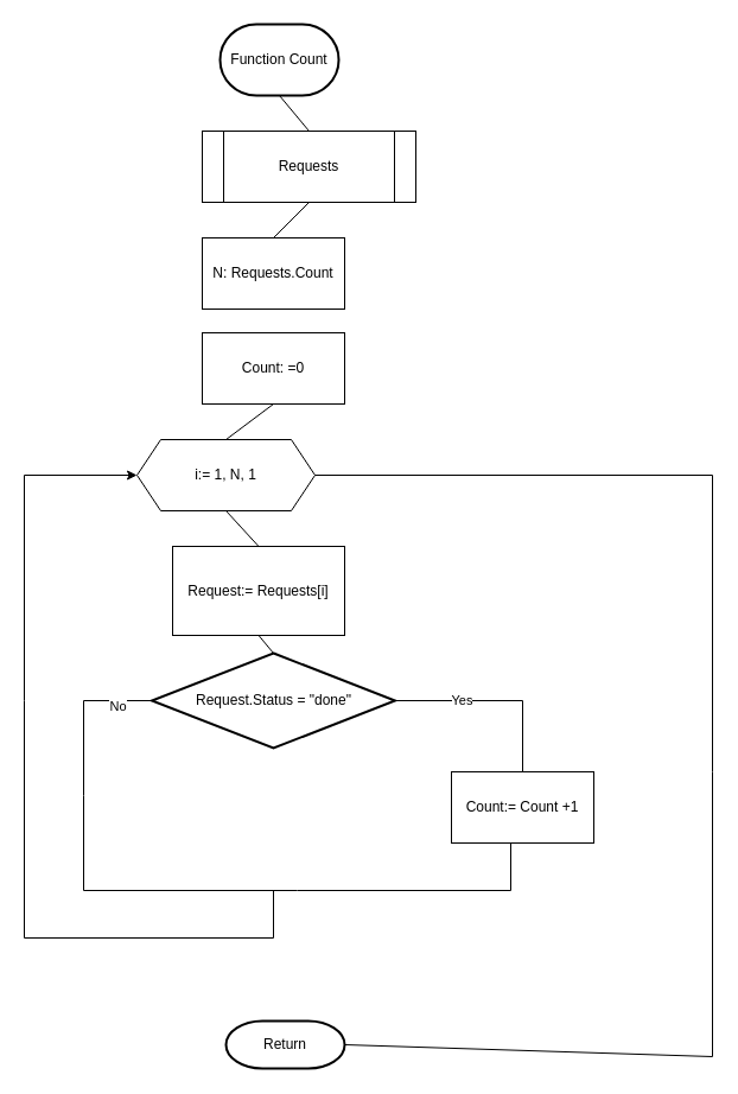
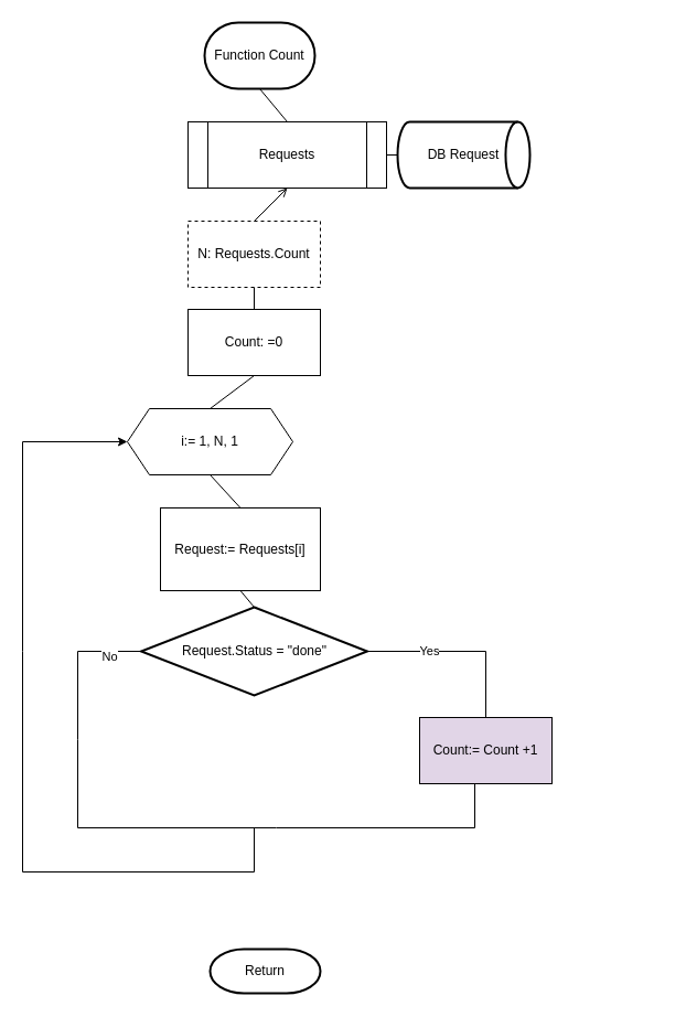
  <mxCell id="0" />
  <mxCell id="1" parent="0" />
+ <mxCell id="2" value="DB Request" style="strokeWidth=2;html=1;shape=mxgraph.flowchart.direct_data;whiteSpace=wrap;" parent="1" vertex="1"><mxGeometry x="360" y="110" width="120" height="60" as="geometry" /></mxCell>
  <mxCell id="3" value="Requests" style="shape=process;whiteSpace=wrap;html=1;backgroundOutline=1;" parent="1" vertex="1"><mxGeometry x="170" y="110" width="180" height="60" as="geometry" /></mxCell>
- <mxCell id="4" value="N: Requests.Count" style="rounded=0;whiteSpace=wrap;html=1;" parent="1" vertex="1"><mxGeometry x="170" y="200" width="120" height="60" as="geometry" /></mxCell>
+ <mxCell id="4" value="N: Requests.Count" style="rounded=0;whiteSpace=wrap;html=1;dashed=1;" parent="1" vertex="1"><mxGeometry x="170" y="200" width="120" height="60" as="geometry" /></mxCell>
  <mxCell id="5" value="Count: =0" style="rounded=0;whiteSpace=wrap;html=1;" parent="1" vertex="1"><mxGeometry x="170" y="280" width="120" height="60" as="geometry" /></mxCell>
  <mxCell id="6" value="i:= 1, N, 1" style="shape=hexagon;perimeter=hexagonPerimeter2;whiteSpace=wrap;html=1;fixedSize=1;" parent="1" vertex="1"><mxGeometry x="115" y="370" width="150" height="60" as="geometry" /></mxCell>
  <mxCell id="7" value="Request:= Requests[i]" style="rounded=0;whiteSpace=wrap;html=1;" parent="1" vertex="1"><mxGeometry x="145" y="460" width="145" height="75" as="geometry" /></mxCell>
- <mxCell id="8" value="Count:= Count +1" style="rounded=0;whiteSpace=wrap;html=1;" parent="1" vertex="1"><mxGeometry x="380" y="650" width="120" height="60" as="geometry" /></mxCell>
+ <mxCell id="8" value="Count:= Count +1" style="rounded=0;whiteSpace=wrap;html=1;fillColor=#e1d5e7;" parent="1" vertex="1"><mxGeometry x="380" y="650" width="120" height="60" as="geometry" /></mxCell>
  <mxCell id="9" value="Request.Status = &quot;done&quot;" style="strokeWidth=2;html=1;shape=mxgraph.flowchart.decision;whiteSpace=wrap;" parent="1" vertex="1"><mxGeometry x="127.5" y="550" width="205" height="80" as="geometry" /></mxCell>
  <mxCell id="10" value="" style="endArrow=none;html=1;rounded=0;entryX=0;entryY=0.5;entryDx=0;entryDy=0;entryPerimeter=0;exitX=0.5;exitY=1;exitDx=0;exitDy=0;" parent="1" target="9" edge="1"><mxGeometry width="50" height="50" relative="1" as="geometry"><mxPoint x="430" y="710" as="sourcePoint" /><mxPoint x="430" y="640" as="targetPoint" /><Array as="points"><mxPoint x="430" y="750" /><mxPoint x="250" y="750" /><mxPoint x="70" y="750" /><mxPoint x="70" y="670" /><mxPoint x="70" y="590" /></Array></mxGeometry></mxCell>
  <mxCell id="11" value="No" style="edgeLabel;html=1;align=center;verticalAlign=middle;resizable=0;points=[];" parent="10" vertex="1" connectable="0"><mxGeometry x="0.904" y="-4" relative="1" as="geometry"><mxPoint as="offset" /></mxGeometry></mxCell>
  <mxCell id="12" value="" style="endArrow=classic;html=1;rounded=0;entryX=0;entryY=0.5;entryDx=0;entryDy=0;" parent="1" target="6" edge="1"><mxGeometry width="50" height="50" relative="1" as="geometry"><mxPoint x="230" y="750" as="sourcePoint" /><mxPoint x="410" y="580" as="targetPoint" /><Array as="points"><mxPoint x="230" y="790" /><mxPoint x="20" y="790" /><mxPoint x="20" y="590" /><mxPoint x="20" y="400" /></Array></mxGeometry></mxCell>
  <mxCell id="13" value="Function Count" style="strokeWidth=2;html=1;shape=mxgraph.flowchart.terminator;whiteSpace=wrap;" parent="1" vertex="1"><mxGeometry x="185" y="20" width="100" height="60" as="geometry" /></mxCell>
  <mxCell id="14" value="Return" style="strokeWidth=2;html=1;shape=mxgraph.flowchart.terminator;whiteSpace=wrap;" parent="1" vertex="1"><mxGeometry x="190" y="860" width="100" height="40" as="geometry" /></mxCell>
  <mxCell id="15" value="" style="endArrow=none;html=1;rounded=0;entryX=0.5;entryY=1;entryDx=0;entryDy=0;entryPerimeter=0;exitX=0.5;exitY=0;exitDx=0;exitDy=0;" edge="1" parent="1" source="3" target="13"><mxGeometry width="50" height="50" relative="1" as="geometry"><mxPoint x="20" y="190" as="sourcePoint" /><mxPoint x="70" y="140" as="targetPoint" /></mxGeometry></mxCell>
- <mxCell id="17" value="" style="endArrow=none;html=1;rounded=0;entryX=0.5;entryY=1;entryDx=0;entryDy=0;exitX=0.5;exitY=0;exitDx=0;exitDy=0;" edge="1" parent="1" source="4" target="3"><mxGeometry width="50" height="50" relative="1" as="geometry"><mxPoint x="40" y="270" as="sourcePoint" /><mxPoint x="90" y="220" as="targetPoint" /></mxGeometry></mxCell>
+ <mxCell id="16" value="" style="endArrow=none;html=1;rounded=0;entryX=0;entryY=0.5;entryDx=0;entryDy=0;entryPerimeter=0;exitX=1;exitY=0.5;exitDx=0;exitDy=0;" edge="1" parent="1" source="3" target="2"><mxGeometry width="50" height="50" relative="1" as="geometry"><mxPoint x="340" y="240" as="sourcePoint" /><mxPoint x="390" y="190" as="targetPoint" /></mxGeometry></mxCell>
+ <mxCell id="17" value="" style="endArrow=open;html=1;rounded=0;entryX=0.5;entryY=1;entryDx=0;entryDy=0;exitX=0.5;exitY=0;exitDx=0;exitDy=0;" edge="1" parent="1" source="4" target="3"><mxGeometry width="50" height="50" relative="1" as="geometry"><mxPoint x="40" y="270" as="sourcePoint" /><mxPoint x="90" y="220" as="targetPoint" /></mxGeometry></mxCell>
+ <mxCell id="18" value="" style="endArrow=none;html=1;rounded=0;entryX=0.5;entryY=1;entryDx=0;entryDy=0;exitX=0.5;exitY=0;exitDx=0;exitDy=0;" edge="1" parent="1" source="5" target="4"><mxGeometry width="50" height="50" relative="1" as="geometry"><mxPoint x="0" y="300" as="sourcePoint" /><mxPoint x="50" y="250" as="targetPoint" /></mxGeometry></mxCell>
  <mxCell id="19" value="" style="endArrow=none;html=1;rounded=0;entryX=0.5;entryY=1;entryDx=0;entryDy=0;exitX=0.5;exitY=0;exitDx=0;exitDy=0;" edge="1" parent="1" source="6" target="5"><mxGeometry width="50" height="50" relative="1" as="geometry"><mxPoint x="30" y="370" as="sourcePoint" /><mxPoint x="80" y="320" as="targetPoint" /></mxGeometry></mxCell>
  <mxCell id="20" value="" style="endArrow=none;html=1;rounded=0;exitX=1;exitY=0.5;exitDx=0;exitDy=0;exitPerimeter=0;entryX=0.5;entryY=0;entryDx=0;entryDy=0;" edge="1" parent="1" source="9" target="8"><mxGeometry width="50" height="50" relative="1" as="geometry"><mxPoint x="350" y="590" as="sourcePoint" /><mxPoint x="400" y="540" as="targetPoint" /><Array as="points"><mxPoint x="440" y="590" /></Array></mxGeometry></mxCell>
  <mxCell id="21" value="Yes" style="edgeLabel;html=1;align=center;verticalAlign=middle;resizable=0;points=[];" vertex="1" connectable="0" parent="20"><mxGeometry x="-0.349" y="1" relative="1" as="geometry"><mxPoint x="1" as="offset" /></mxGeometry></mxCell>
  <mxCell id="22" value="" style="endArrow=none;html=1;rounded=0;entryX=0.5;entryY=1;entryDx=0;entryDy=0;exitX=0.5;exitY=0;exitDx=0;exitDy=0;" edge="1" parent="1" source="7" target="6"><mxGeometry width="50" height="50" relative="1" as="geometry"><mxPoint x="60" y="540" as="sourcePoint" /><mxPoint x="110" y="490" as="targetPoint" /></mxGeometry></mxCell>
  <mxCell id="23" value="" style="endArrow=none;html=1;rounded=0;entryX=0.5;entryY=1;entryDx=0;entryDy=0;exitX=0.5;exitY=0;exitDx=0;exitDy=0;exitPerimeter=0;" edge="1" parent="1" source="9" target="7"><mxGeometry width="50" height="50" relative="1" as="geometry"><mxPoint x="60" y="560" as="sourcePoint" /><mxPoint x="110" y="510" as="targetPoint" /></mxGeometry></mxCell>
- <mxCell id="24" value="" style="endArrow=none;html=1;rounded=0;exitX=1;exitY=0.5;exitDx=0;exitDy=0;entryX=1;entryY=0.5;entryDx=0;entryDy=0;entryPerimeter=0;" edge="1" parent="1" source="6" target="14"><mxGeometry width="50" height="50" relative="1" as="geometry"><mxPoint x="360" y="660" as="sourcePoint" /><mxPoint x="410" y="610" as="targetPoint" /><Array as="points"><mxPoint x="600" y="400" /><mxPoint x="600" y="650" /><mxPoint x="600" y="890" /></Array></mxGeometry></mxCell>
